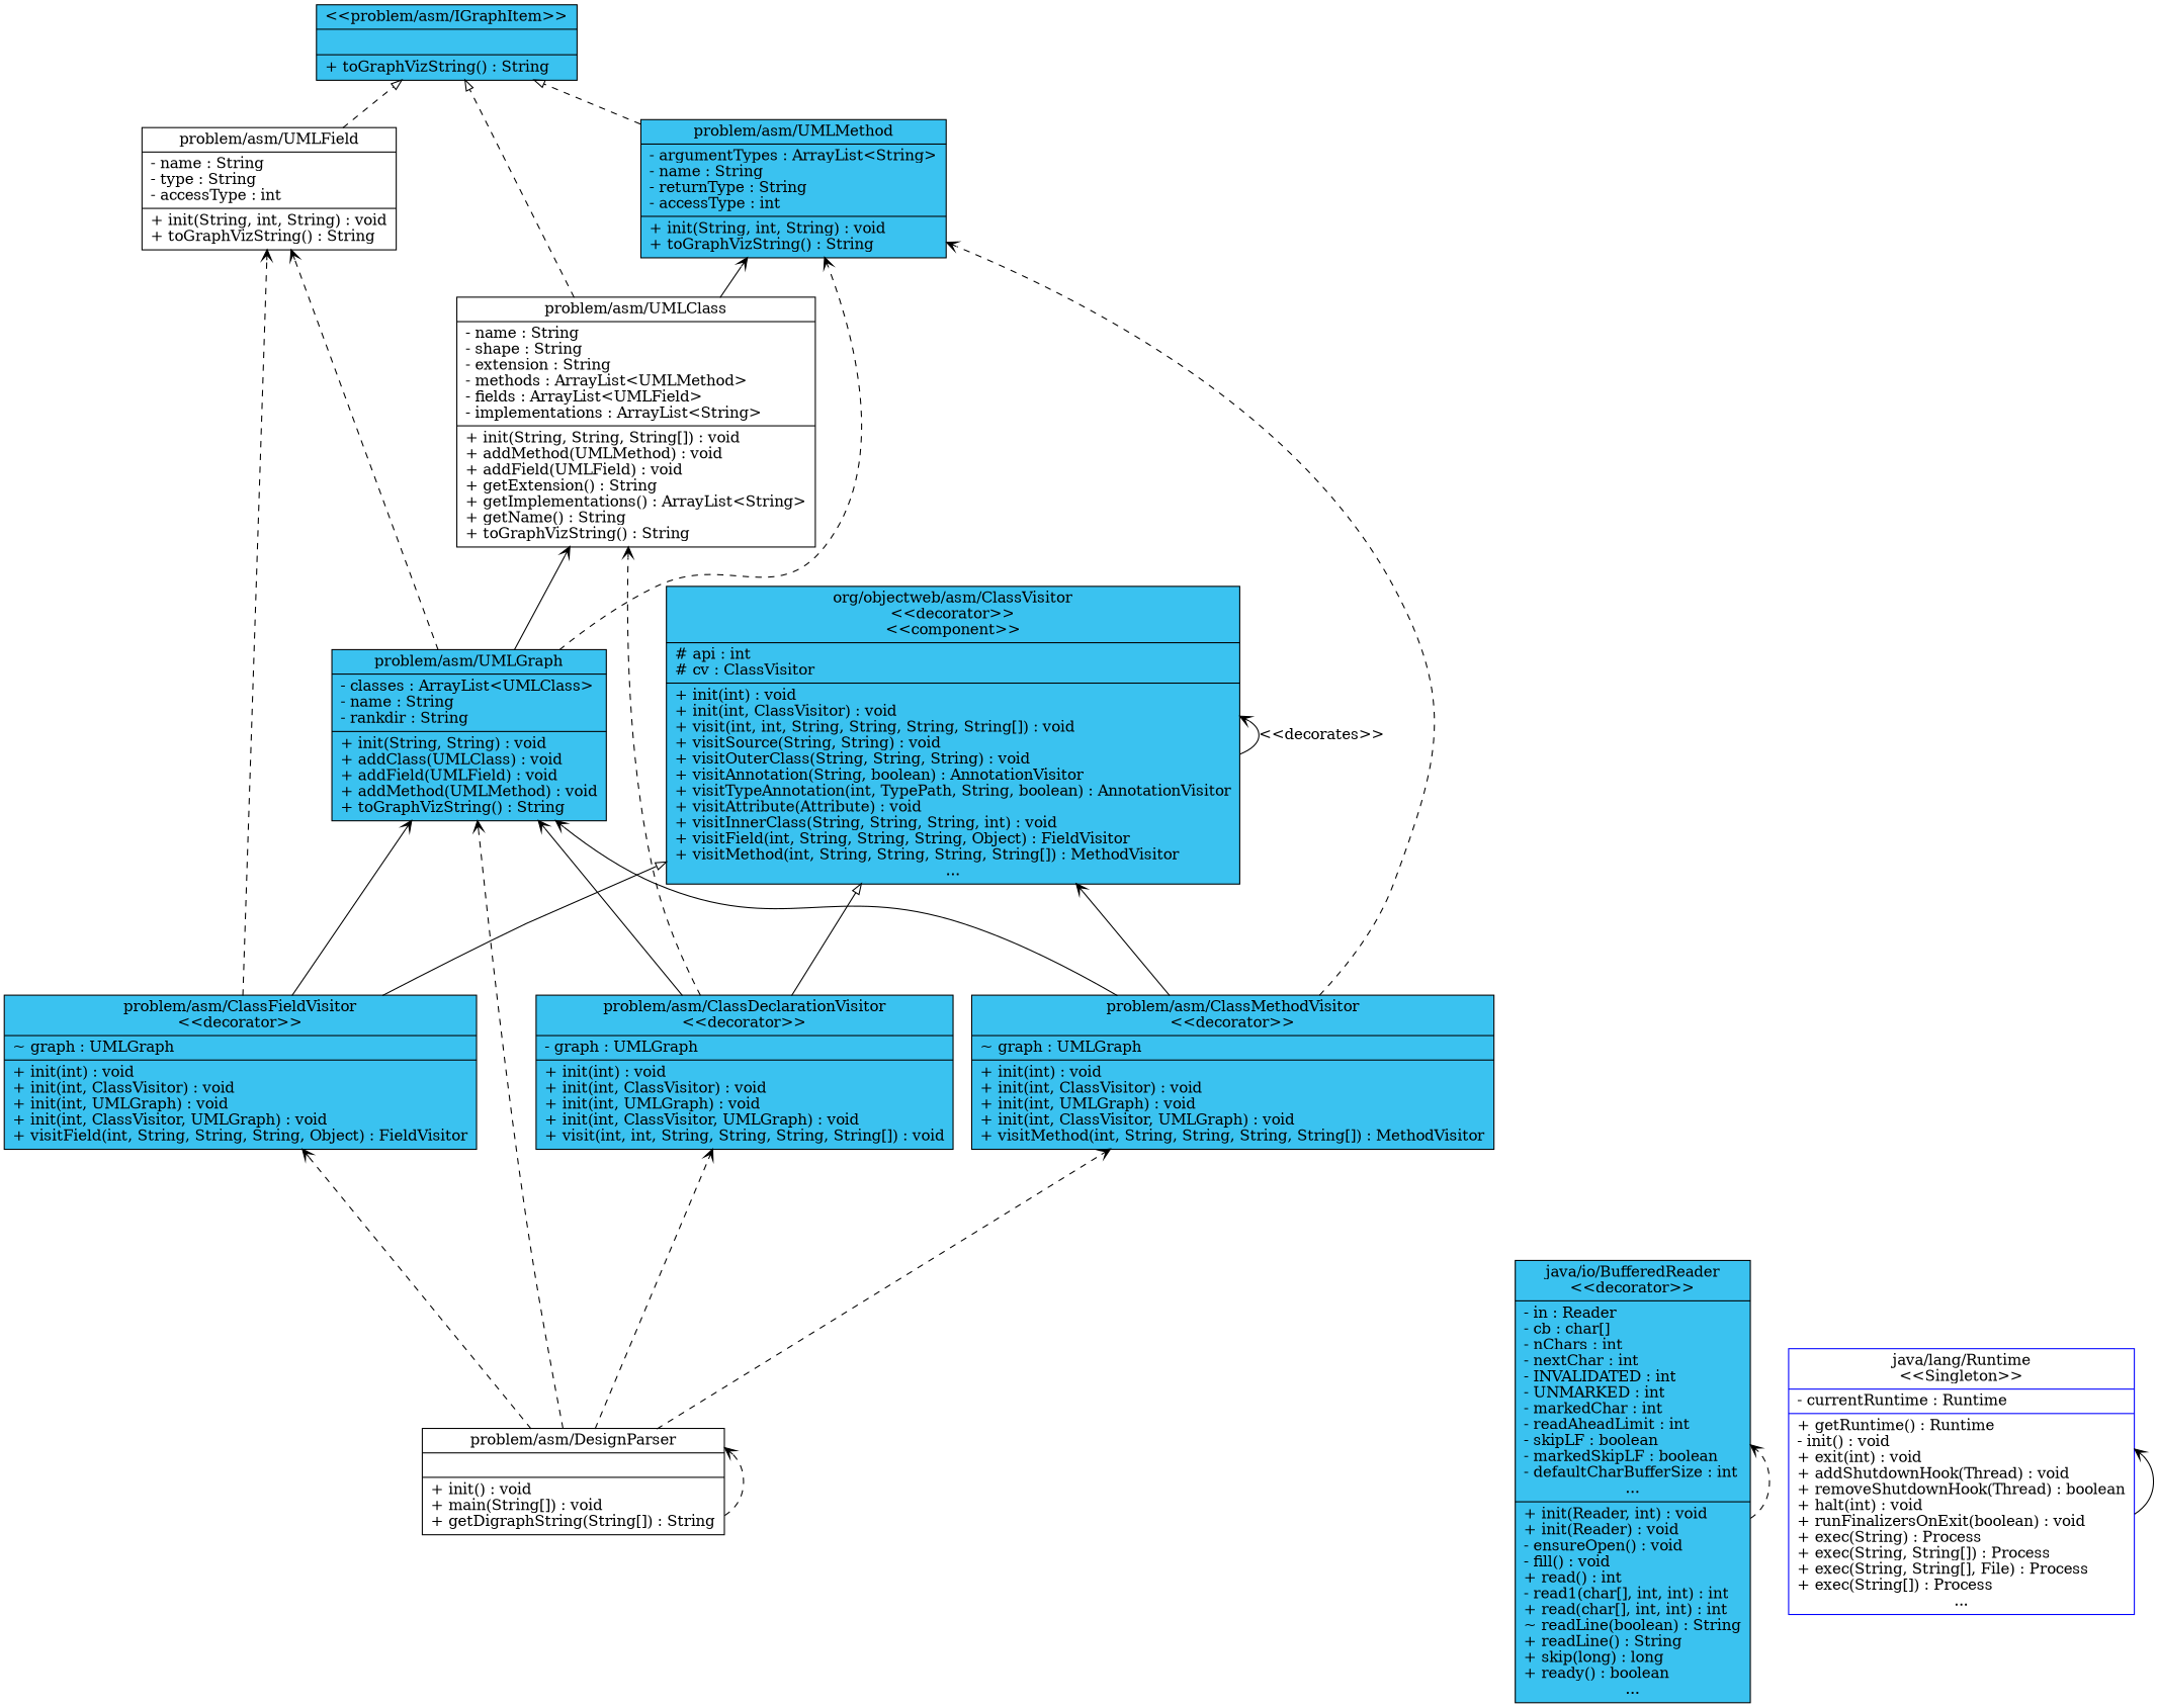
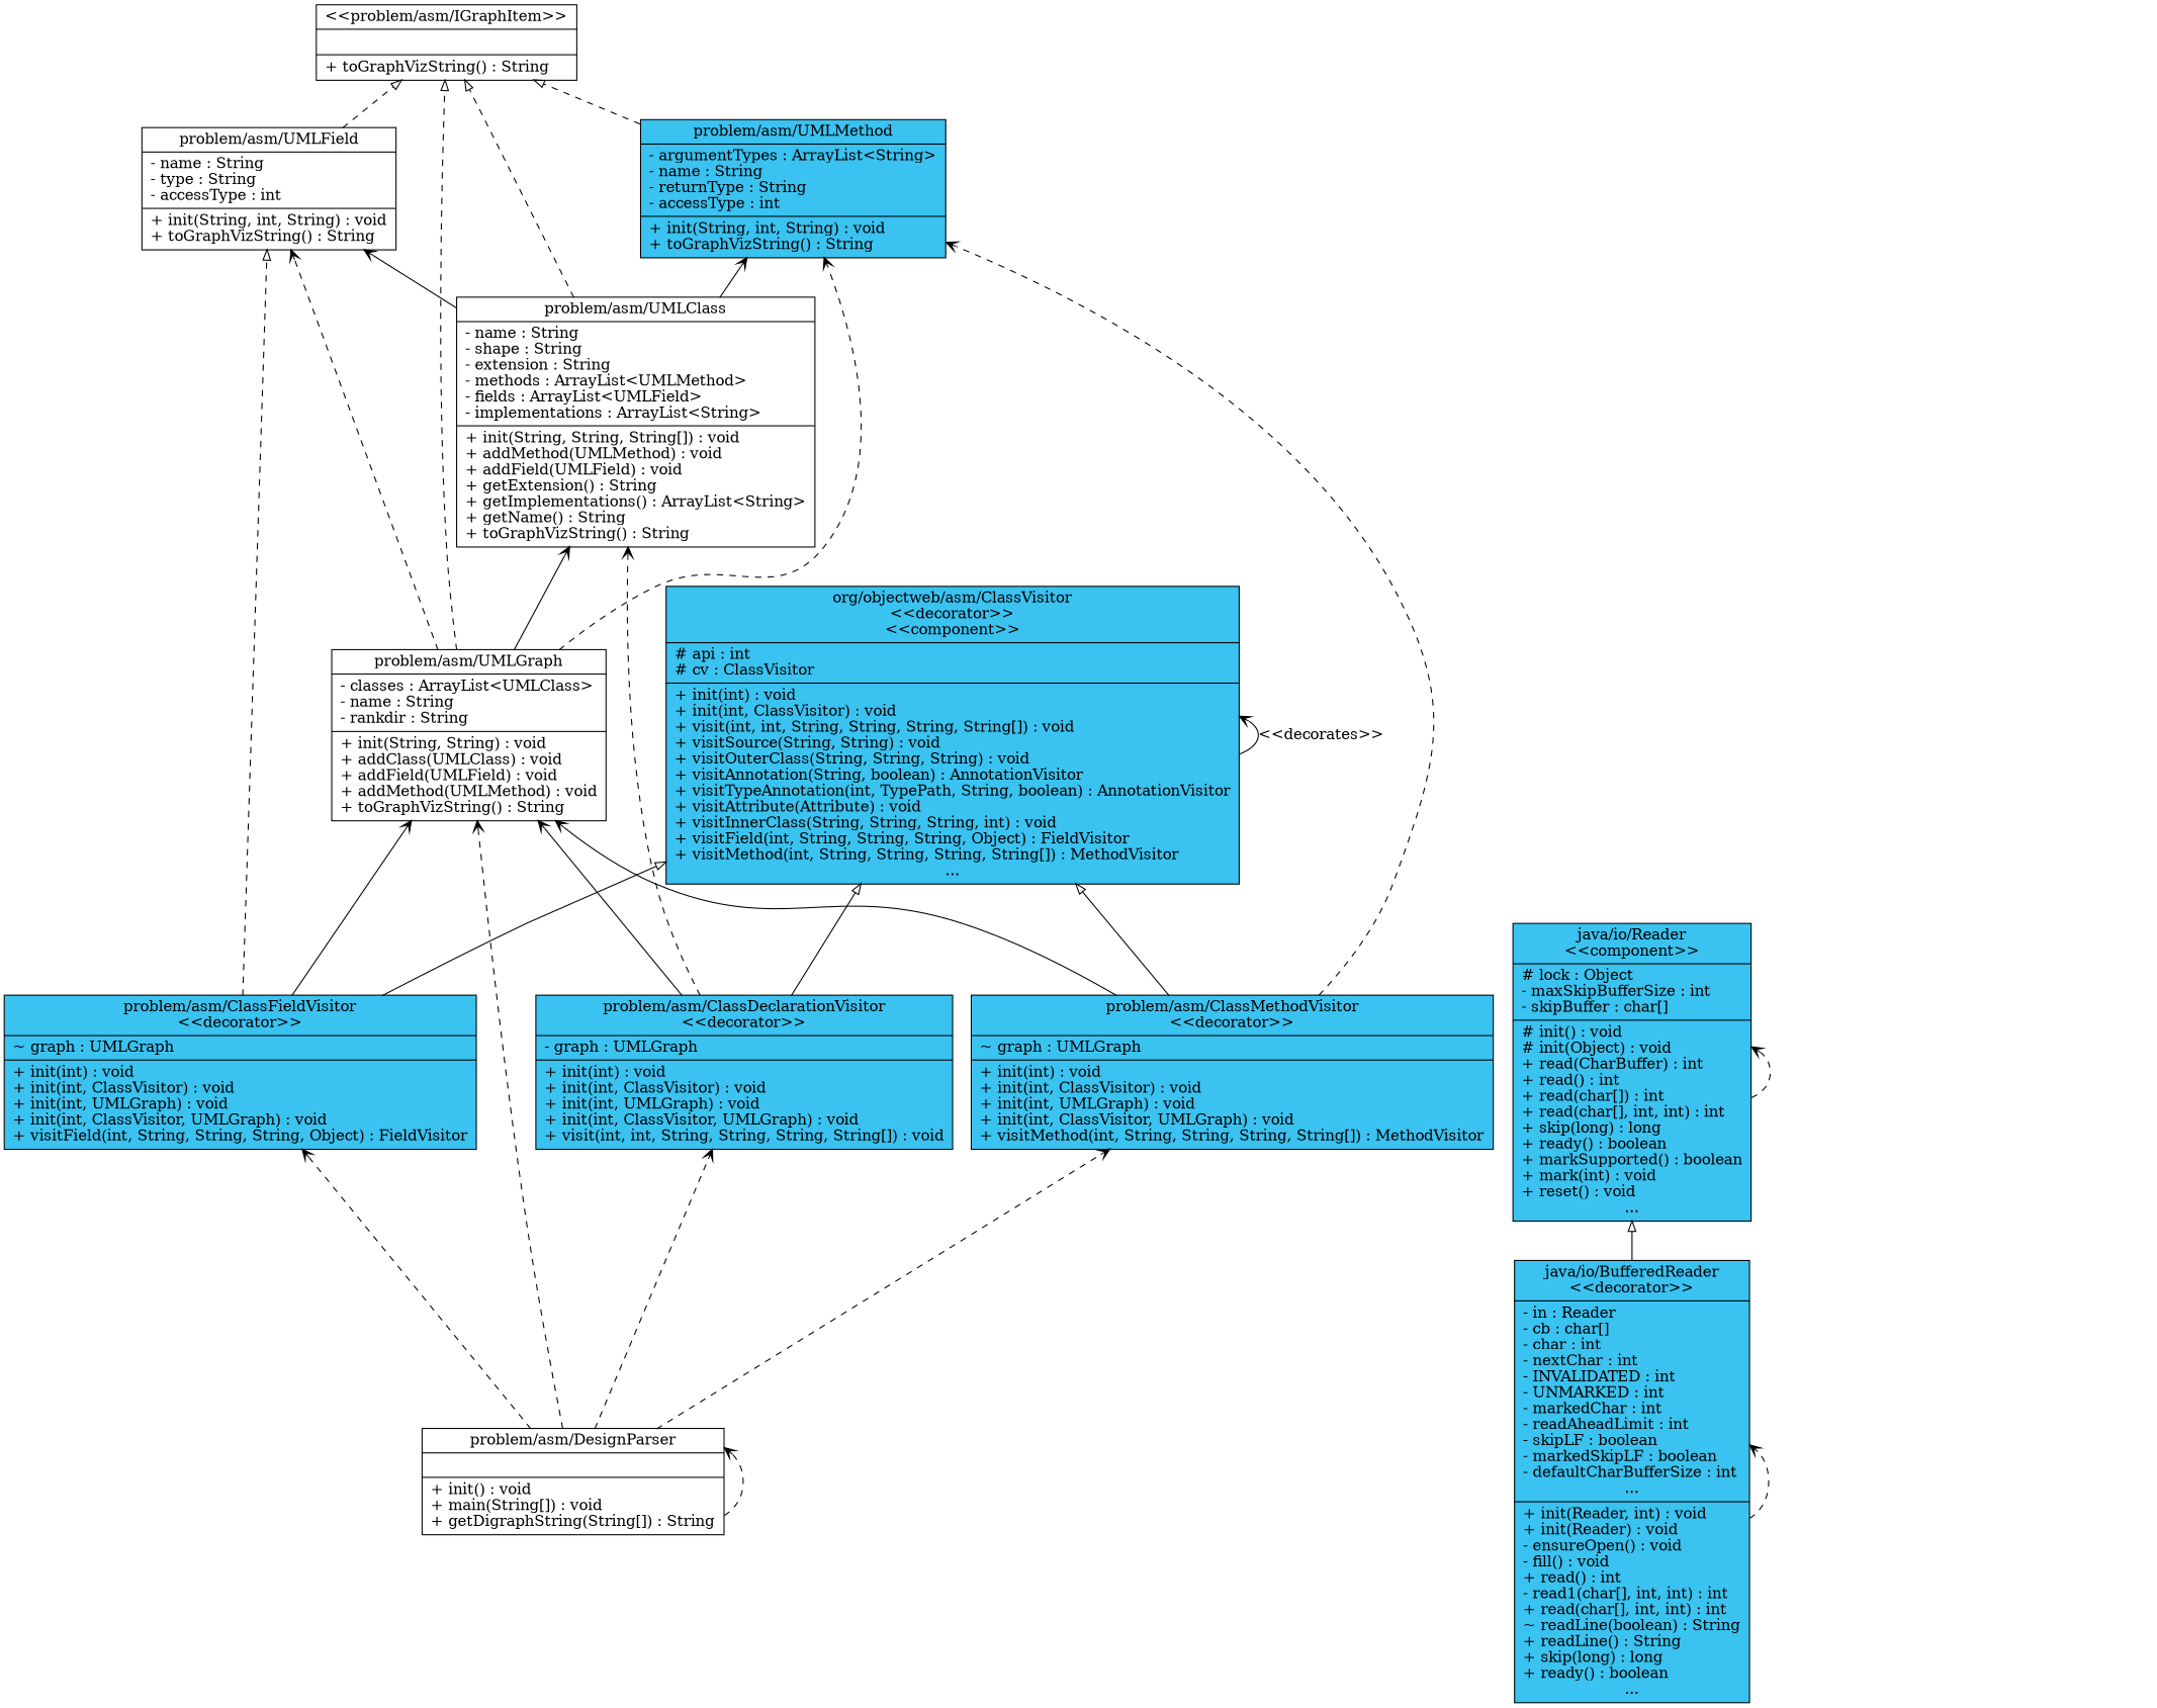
  digraph {
    rankdir=BT
    node [color="#000000" fillcolor="#3AC2F0" shape=record style=filled]
    edge [arrowhead=vee color="#000000" style=dashed]
    n1 [label="{problem/asm/ClassDeclarationVisitor\n\<\<decorator\>\>|- graph : UMLGraph\l|+ init(int) : void\l+ init(int, ClassVisitor) : void\l+ init(int, UMLGraph) : void\l+ init(int, ClassVisitor, UMLGraph) : void\l+ visit(int, int, String, String, String, String[]) : void\l}"]
-   n2 [label="{problem/asm/UMLGraph|- classes : ArrayList\<UMLClass\>\l- name : String\l- rankdir : String\l|+ init(String, String) : void\l+ addClass(UMLClass) : void\l+ addField(UMLField) : void\l+ addMethod(UMLMethod) : void\l+ toGraphVizString() : String\l}"]
+   n2 [fillcolor="#ffffff" label="{problem/asm/UMLGraph|- classes : ArrayList\<UMLClass\>\l- name : String\l- rankdir : String\l|+ init(String, String) : void\l+ addClass(UMLClass) : void\l+ addField(UMLField) : void\l+ addMethod(UMLMethod) : void\l+ toGraphVizString() : String\l}"]
    n3 [label="{org/objectweb/asm/ClassVisitor\n\<\<decorator\>\>\n\<\<component\>\>|# api : int\l# cv : ClassVisitor\l|+ init(int) : void\l+ init(int, ClassVisitor) : void\l+ visit(int, int, String, String, String, String[]) : void\l+ visitSource(String, String) : void\l+ visitOuterClass(String, String, String) : void\l+ visitAnnotation(String, boolean) : AnnotationVisitor\l+ visitTypeAnnotation(int, TypePath, String, boolean) : AnnotationVisitor\l+ visitAttribute(Attribute) : void\l+ visitInnerClass(String, String, String, int) : void\l+ visitField(int, String, String, String, Object) : FieldVisitor\l+ visitMethod(int, String, String, String, String[]) : MethodVisitor\l...}"]
    n4 [fillcolor="#ffffff" label="{problem/asm/UMLClass|- name : String\l- shape : String\l- extension : String\l- methods : ArrayList\<UMLMethod\>\l- fields : ArrayList\<UMLField\>\l- implementations : ArrayList\<String\>\l|+ init(String, String, String[]) : void\l+ addMethod(UMLMethod) : void\l+ addField(UMLField) : void\l+ getExtension() : String\l+ getImplementations() : ArrayList\<String\>\l+ getName() : String\l+ toGraphVizString() : String\l}"]
    n5 [fillcolor="#ffffff" label="{problem/asm/UMLField|- name : String\l- type : String\l- accessType : int\l|+ init(String, int, String) : void\l+ toGraphVizString() : String\l}"]
    n6 [label="{problem/asm/UMLMethod|- argumentTypes : ArrayList\<String\>\l- name : String\l- returnType : String\l- accessType : int\l|+ init(String, int, String) : void\l+ toGraphVizString() : String\l}"]
-   n7 [label="{\<\<problem/asm/IGraphItem\>\>||+ toGraphVizString() : String\l}"]
+   n7 [fillcolor="#ffffff" label="{\<\<problem/asm/IGraphItem\>\>||+ toGraphVizString() : String\l}"]
    n8 [label="{problem/asm/ClassFieldVisitor\n\<\<decorator\>\>|~ graph : UMLGraph\l|+ init(int) : void\l+ init(int, ClassVisitor) : void\l+ init(int, UMLGraph) : void\l+ init(int, ClassVisitor, UMLGraph) : void\l+ visitField(int, String, String, String, Object) : FieldVisitor\l}"]
    n9 [label="{problem/asm/ClassMethodVisitor\n\<\<decorator\>\>|~ graph : UMLGraph\l|+ init(int) : void\l+ init(int, ClassVisitor) : void\l+ init(int, UMLGraph) : void\l+ init(int, ClassVisitor, UMLGraph) : void\l+ visitMethod(int, String, String, String, String[]) : MethodVisitor\l}"]
    n10 [fillcolor="#ffffff" label="{problem/asm/DesignParser||+ init() : void\l+ main(String[]) : void\l+ getDigraphString(String[]) : String\l}"]
-   n12 [label="{java/io/BufferedReader\n\<\<decorator\>\>|- in : Reader\l- cb : char[]\l- nChars : int\l- nextChar : int\l- INVALIDATED : int\l- UNMARKED : int\l- markedChar : int\l- readAheadLimit : int\l- skipLF : boolean\l- markedSkipLF : boolean\l- defaultCharBufferSize : int\l...|+ init(Reader, int) : void\l+ init(Reader) : void\l- ensureOpen() : void\l- fill() : void\l+ read() : int\l- read1(char[], int, int) : int\l+ read(char[], int, int) : int\l~ readLine(boolean) : String\l+ readLine() : String\l+ skip(long) : long\l+ ready() : boolean\l...}"]
-   n13 [color="#0000ff" fillcolor="#ffffff" label="{java/lang/Runtime\n\<\<Singleton\>\>|- currentRuntime : Runtime\l|+ getRuntime() : Runtime\l- init() : void\l+ exit(int) : void\l+ addShutdownHook(Thread) : void\l+ removeShutdownHook(Thread) : boolean\l+ halt(int) : void\l+ runFinalizersOnExit(boolean) : void\l+ exec(String) : Process\l+ exec(String, String[]) : Process\l+ exec(String, String[], File) : Process\l+ exec(String[]) : Process\l...}"]
+   n11 [label="{java/io/Reader\n\<\<component\>\>|# lock : Object\l- maxSkipBufferSize : int\l- skipBuffer : char[]\l|# init() : void\l# init(Object) : void\l+ read(CharBuffer) : int\l+ read() : int\l+ read(char[]) : int\l+ read(char[], int, int) : int\l+ skip(long) : long\l+ ready() : boolean\l+ markSupported() : boolean\l+ mark(int) : void\l+ reset() : void\l...}"]
+   n12 [label="{java/io/BufferedReader\n\<\<decorator\>\>|- in : Reader\l- cb : char[]\l- char : int\l- nextChar : int\l- INVALIDATED : int\l- UNMARKED : int\l- markedChar : int\l- readAheadLimit : int\l- skipLF : boolean\l- markedSkipLF : boolean\l- defaultCharBufferSize : int\l...|+ init(Reader, int) : void\l+ init(Reader) : void\l- ensureOpen() : void\l- fill() : void\l+ read() : int\l- read1(char[], int, int) : int\l+ read(char[], int, int) : int\l~ readLine(boolean) : String\l+ readLine() : String\l+ skip(long) : long\l+ ready() : boolean\l...}"]
    n1 -> n2 [style=solid]
    n1 -> n3 [arrowhead=onormal style=""]
    n1 -> n4
    n2 -> n4 [style=solid]
    n2 -> n5
    n2 -> n6
+   n2 -> n7 [arrowhead=onormal]
    n3 -> n3 [label="\<\<decorates\>\>" style=solid]
+   n4 -> n5 [style=solid]
    n4 -> n6 [style=solid]
    n4 -> n7 [arrowhead=onormal]
    n5 -> n7 [arrowhead=onormal]
    n6 -> n7 [arrowhead=onormal]
    n8 -> n2 [style=solid]
    n8 -> n3 [arrowhead=onormal style=""]
-   n8 -> n5
+   n8 -> n5 [arrowhead=onormal]
    n9 -> n2 [style=solid]
-   n9 -> n3 [style=""]
+   n9 -> n3 [arrowhead=onormal style=""]
    n9 -> n6
    n10 -> n1
    n10 -> n2
    n10 -> n8
    n10 -> n9
    n10 -> n10
+   n11 -> n11
+   n12 -> n11 [arrowhead=onormal style=""]
    n12 -> n12
-   n13 -> n13 [style=solid]
  }
